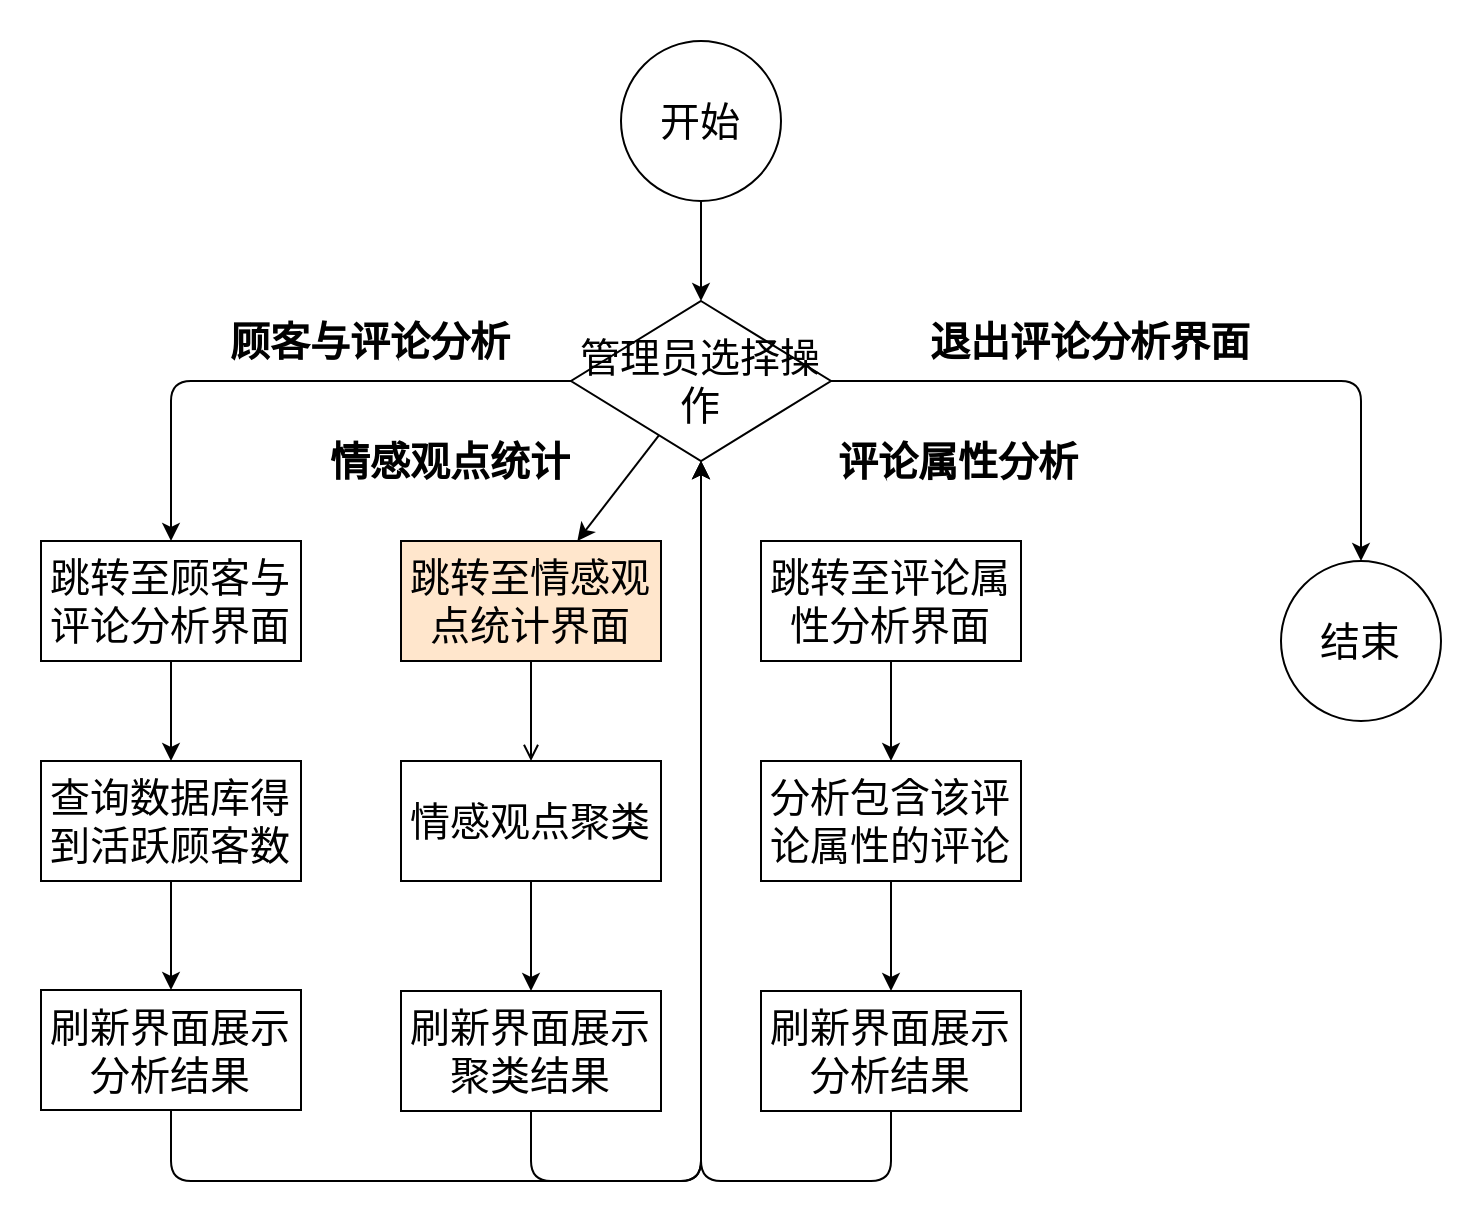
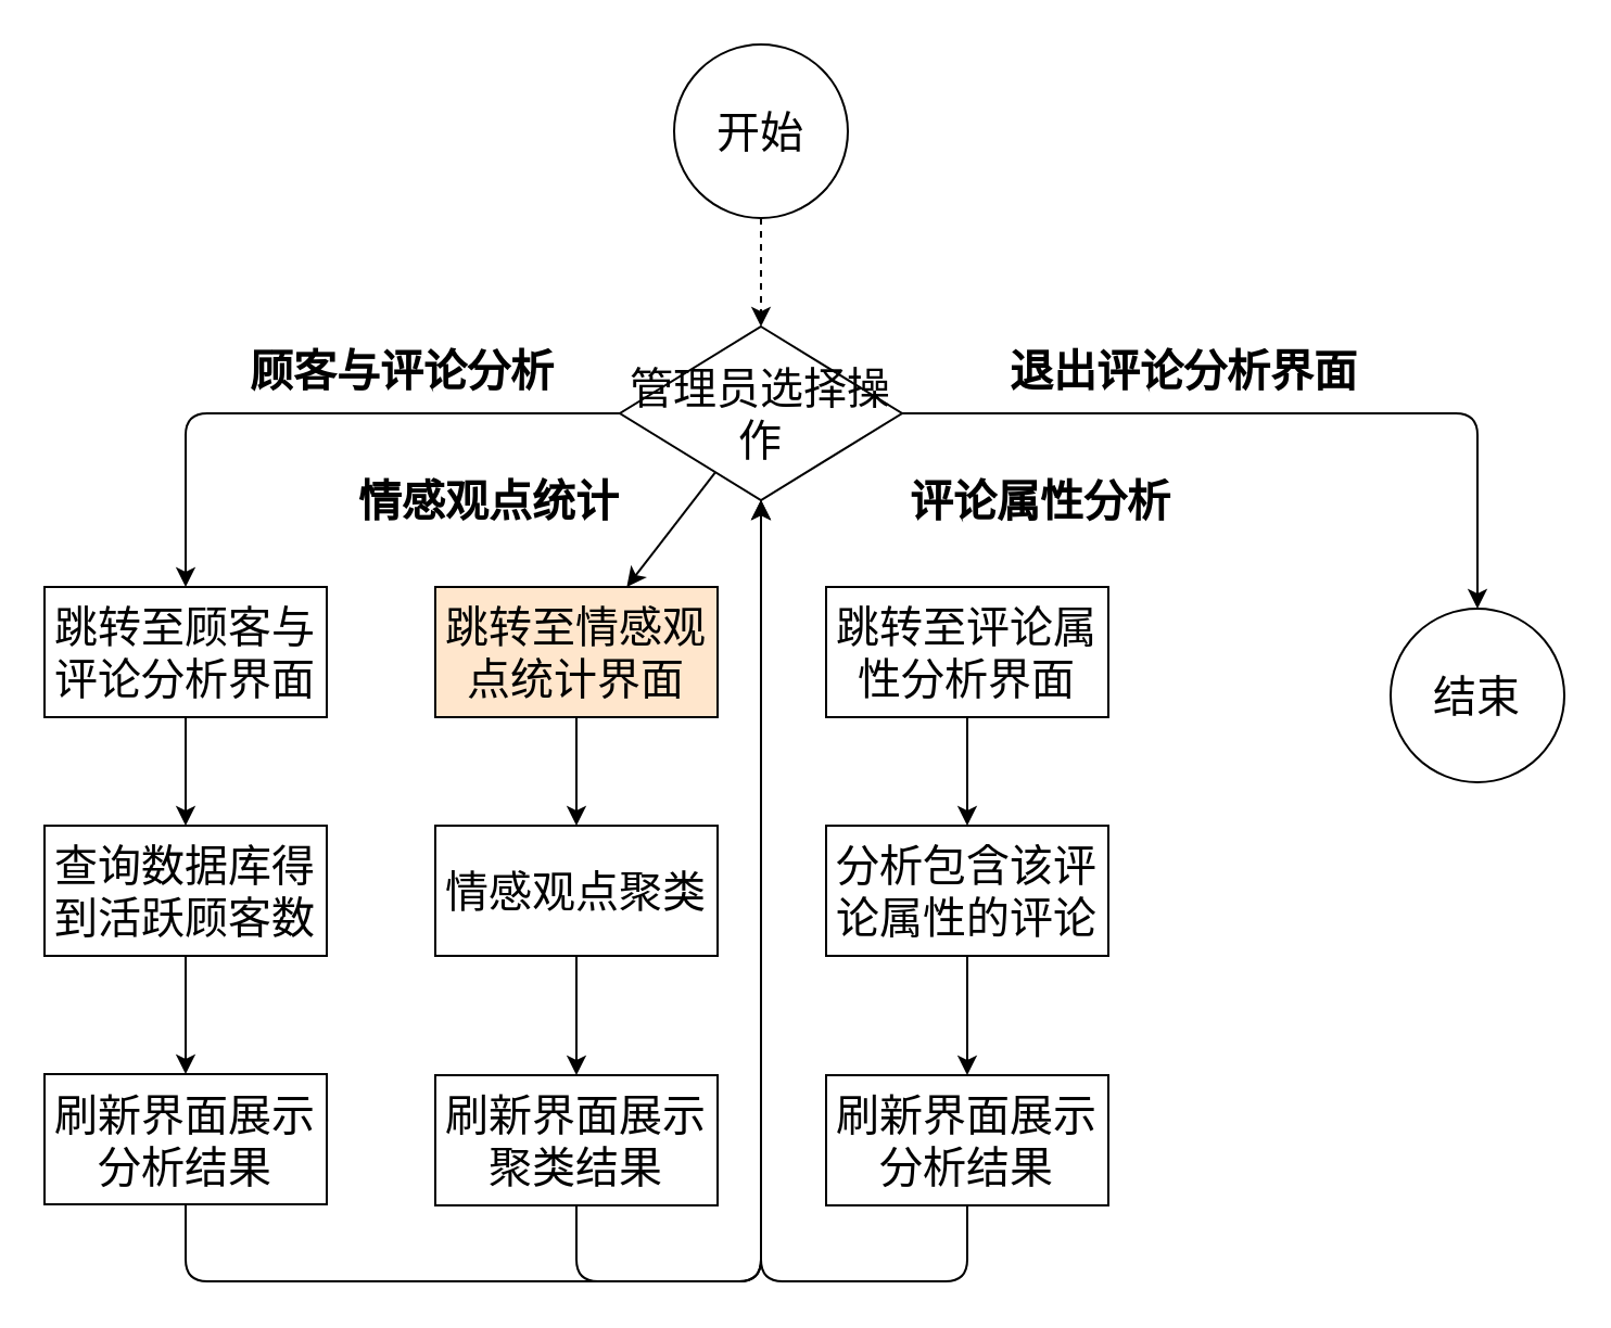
  <mxCell id="0" />
  <mxCell id="1" parent="0" />
  <mxCell id="2" value="&lt;font style=&quot;font-size: 20px&quot;&gt;开始&lt;/font&gt;" style="ellipse;whiteSpace=wrap;html=1;aspect=fixed;" vertex="1" parent="1"><mxGeometry x="310" y="20" width="80" height="80" as="geometry" /></mxCell>
  <mxCell id="3" value="&lt;span style=&quot;font-size: 20px&quot;&gt;管理员选择操作&lt;/span&gt;" style="rhombus;whiteSpace=wrap;html=1;" vertex="1" parent="1"><mxGeometry x="285" y="150" width="130" height="80" as="geometry" /></mxCell>
  <mxCell id="4" value="&lt;font style=&quot;font-size: 20px&quot;&gt;跳转至顾客与评论分析界面&lt;/font&gt;" style="rounded=0;whiteSpace=wrap;html=1;" vertex="1" parent="1"><mxGeometry x="20" y="270" width="130" height="60" as="geometry" /></mxCell>
  <mxCell id="5" value="" style="edgeStyle=segmentEdgeStyle;endArrow=classic;html=1;" edge="1" parent="1" source="3" target="7"><mxGeometry width="50" height="50" relative="1" as="geometry"><mxPoint x="765.096" y="190.059" as="sourcePoint" /><mxPoint x="585" y="290" as="targetPoint" /><Array as="points"><mxPoint x="680" y="190" /></Array></mxGeometry></mxCell>
  <mxCell id="6" value="&lt;font style=&quot;font-size: 20px&quot;&gt;&lt;b&gt;退出评论分析界面&lt;/b&gt;&lt;/font&gt;" style="text;html=1;strokeColor=none;fillColor=none;align=center;verticalAlign=middle;whiteSpace=wrap;rounded=0;" vertex="1" parent="1"><mxGeometry x="450" y="160" width="190" height="20" as="geometry" /></mxCell>
  <mxCell id="7" value="&lt;font style=&quot;font-size: 20px&quot;&gt;结束&lt;/font&gt;" style="ellipse;whiteSpace=wrap;html=1;aspect=fixed;" vertex="1" parent="1"><mxGeometry x="640" y="280" width="80" height="80" as="geometry" /></mxCell>
- <mxCell id="8" value="" style="endArrow=classic;html=1;" edge="1" parent="1" source="2" target="3"><mxGeometry width="50" height="50" relative="1" as="geometry"><mxPoint x="350" y="110" as="sourcePoint" /><mxPoint x="340" y="90" as="targetPoint" /></mxGeometry></mxCell>
+ <mxCell id="8" value="" style="endArrow=classic;html=1;dashed=1;" edge="1" parent="1" source="2" target="3"><mxGeometry width="50" height="50" relative="1" as="geometry"><mxPoint x="350" y="110" as="sourcePoint" /><mxPoint x="340" y="90" as="targetPoint" /></mxGeometry></mxCell>
  <mxCell id="9" value="&lt;font style=&quot;font-size: 20px&quot;&gt;&lt;b&gt;顾客与评论分析&lt;/b&gt;&lt;/font&gt;" style="text;html=1;strokeColor=none;fillColor=none;align=center;verticalAlign=middle;whiteSpace=wrap;rounded=0;" vertex="1" parent="1"><mxGeometry x="90" y="160" width="190" height="20" as="geometry" /></mxCell>
  <mxCell id="10" value="" style="edgeStyle=segmentEdgeStyle;endArrow=classic;html=1;" edge="1" parent="1" source="3" target="4"><mxGeometry width="50" height="50" relative="1" as="geometry"><mxPoint x="350" y="250" as="sourcePoint" /><mxPoint x="400" y="200" as="targetPoint" /></mxGeometry></mxCell>
  <mxCell id="11" value="&lt;font style=&quot;font-size: 20px&quot;&gt;查询数据库得到活跃顾客数&lt;/font&gt;" style="rounded=0;whiteSpace=wrap;html=1;" vertex="1" parent="1"><mxGeometry x="20" y="380" width="130" height="60" as="geometry" /></mxCell>
  <mxCell id="12" value="" style="endArrow=classic;html=1;" edge="1" parent="1" source="4" target="11"><mxGeometry width="50" height="50" relative="1" as="geometry"><mxPoint x="350" y="350" as="sourcePoint" /><mxPoint x="400" y="300" as="targetPoint" /></mxGeometry></mxCell>
  <mxCell id="13" value="&lt;font style=&quot;font-size: 20px&quot;&gt;刷新界面展示分析结果&lt;/font&gt;" style="rounded=0;whiteSpace=wrap;html=1;" vertex="1" parent="1"><mxGeometry x="20" y="494.5" width="130" height="60" as="geometry" /></mxCell>
  <mxCell id="14" value="" style="endArrow=classic;html=1;" edge="1" parent="1" source="11" target="13"><mxGeometry width="50" height="50" relative="1" as="geometry"><mxPoint x="350" y="350" as="sourcePoint" /><mxPoint x="400" y="300" as="targetPoint" /></mxGeometry></mxCell>
  <mxCell id="15" value="" style="endArrow=classic;html=1;" edge="1" parent="1" source="3" target="16"><mxGeometry width="50" height="50" relative="1" as="geometry"><mxPoint x="350" y="350" as="sourcePoint" /><mxPoint x="400" y="300" as="targetPoint" /></mxGeometry></mxCell>
  <mxCell id="16" value="&lt;font style=&quot;font-size: 20px&quot;&gt;跳转至情感观点统计界面&lt;/font&gt;" style="rounded=0;whiteSpace=wrap;html=1;fillColor=#ffe6cc;" vertex="1" parent="1"><mxGeometry x="200" y="270" width="130" height="60" as="geometry" /></mxCell>
  <mxCell id="17" value="&lt;font style=&quot;font-size: 20px&quot;&gt;跳转至评论属性分析界面&lt;/font&gt;" style="rounded=0;whiteSpace=wrap;html=1;" vertex="1" parent="1"><mxGeometry x="380" y="270" width="130" height="60" as="geometry" /></mxCell>
  <mxCell id="18" value="&lt;font style=&quot;font-size: 20px&quot;&gt;&lt;b&gt;情感观点统计&lt;/b&gt;&lt;/font&gt;" style="text;html=1;strokeColor=none;fillColor=none;align=center;verticalAlign=middle;whiteSpace=wrap;rounded=0;" vertex="1" parent="1"><mxGeometry x="130" y="220" width="190" height="20" as="geometry" /></mxCell>
  <mxCell id="19" value="&lt;font style=&quot;font-size: 20px&quot;&gt;&lt;b&gt;评论属性分析&lt;/b&gt;&lt;/font&gt;" style="text;html=1;strokeColor=none;fillColor=none;align=center;verticalAlign=middle;whiteSpace=wrap;rounded=0;" vertex="1" parent="1"><mxGeometry x="384" y="220" width="190" height="20" as="geometry" /></mxCell>
  <mxCell id="20" value="&lt;font style=&quot;font-size: 20px&quot;&gt;情感观点聚类&lt;/font&gt;" style="rounded=0;whiteSpace=wrap;html=1;" vertex="1" parent="1"><mxGeometry x="200" y="380" width="130" height="60" as="geometry" /></mxCell>
  <mxCell id="21" value="&lt;font style=&quot;font-size: 20px&quot;&gt;刷新界面展示聚类结果&lt;/font&gt;" style="rounded=0;whiteSpace=wrap;html=1;" vertex="1" parent="1"><mxGeometry x="200" y="495" width="130" height="60" as="geometry" /></mxCell>
- <mxCell id="22" value="" style="endArrow=open;html=1;" edge="1" parent="1" source="16" target="20"><mxGeometry width="50" height="50" relative="1" as="geometry"><mxPoint x="350" y="360" as="sourcePoint" /><mxPoint x="400" y="310" as="targetPoint" /></mxGeometry></mxCell>
+ <mxCell id="22" value="" style="endArrow=classic;html=1;" edge="1" parent="1" source="16" target="20"><mxGeometry width="50" height="50" relative="1" as="geometry"><mxPoint x="350" y="360" as="sourcePoint" /><mxPoint x="400" y="310" as="targetPoint" /></mxGeometry></mxCell>
  <mxCell id="23" value="" style="endArrow=classic;html=1;" edge="1" parent="1" source="20" target="21"><mxGeometry width="50" height="50" relative="1" as="geometry"><mxPoint x="350" y="360" as="sourcePoint" /><mxPoint x="265" y="530" as="targetPoint" /></mxGeometry></mxCell>
  <mxCell id="24" value="&lt;font style=&quot;font-size: 20px&quot;&gt;分析包含该评论属性的评论&lt;/font&gt;" style="rounded=0;whiteSpace=wrap;html=1;" vertex="1" parent="1"><mxGeometry x="380" y="380" width="130" height="60" as="geometry" /></mxCell>
  <mxCell id="25" value="&lt;font style=&quot;font-size: 20px&quot;&gt;刷新界面展示分析结果&lt;/font&gt;" style="rounded=0;whiteSpace=wrap;html=1;" vertex="1" parent="1"><mxGeometry x="380" y="495" width="130" height="60" as="geometry" /></mxCell>
  <mxCell id="26" value="" style="endArrow=classic;html=1;" edge="1" parent="1" source="17" target="24"><mxGeometry width="50" height="50" relative="1" as="geometry"><mxPoint x="350" y="350" as="sourcePoint" /><mxPoint x="400" y="300" as="targetPoint" /></mxGeometry></mxCell>
  <mxCell id="27" value="" style="endArrow=classic;html=1;" edge="1" parent="1" source="24" target="25"><mxGeometry width="50" height="50" relative="1" as="geometry"><mxPoint x="350" y="350" as="sourcePoint" /><mxPoint x="400" y="300" as="targetPoint" /></mxGeometry></mxCell>
  <mxCell id="28" value="" style="edgeStyle=segmentEdgeStyle;endArrow=classic;html=1;" edge="1" parent="1" source="13" target="3"><mxGeometry width="50" height="50" relative="1" as="geometry"><mxPoint x="350" y="350" as="sourcePoint" /><mxPoint x="400" y="300" as="targetPoint" /><Array as="points"><mxPoint x="85" y="590" /><mxPoint x="350" y="590" /></Array></mxGeometry></mxCell>
  <mxCell id="29" value="" style="edgeStyle=segmentEdgeStyle;endArrow=classic;html=1;" edge="1" parent="1" source="21" target="3"><mxGeometry width="50" height="50" relative="1" as="geometry"><mxPoint x="350" y="350" as="sourcePoint" /><mxPoint x="400" y="300" as="targetPoint" /><Array as="points"><mxPoint x="265" y="590" /><mxPoint x="350" y="590" /></Array></mxGeometry></mxCell>
  <mxCell id="30" value="" style="edgeStyle=segmentEdgeStyle;endArrow=classic;html=1;" edge="1" parent="1" source="25" target="3"><mxGeometry width="50" height="50" relative="1" as="geometry"><mxPoint x="350" y="350" as="sourcePoint" /><mxPoint x="400" y="300" as="targetPoint" /><Array as="points"><mxPoint x="445" y="590" /><mxPoint x="350" y="590" /></Array></mxGeometry></mxCell>
